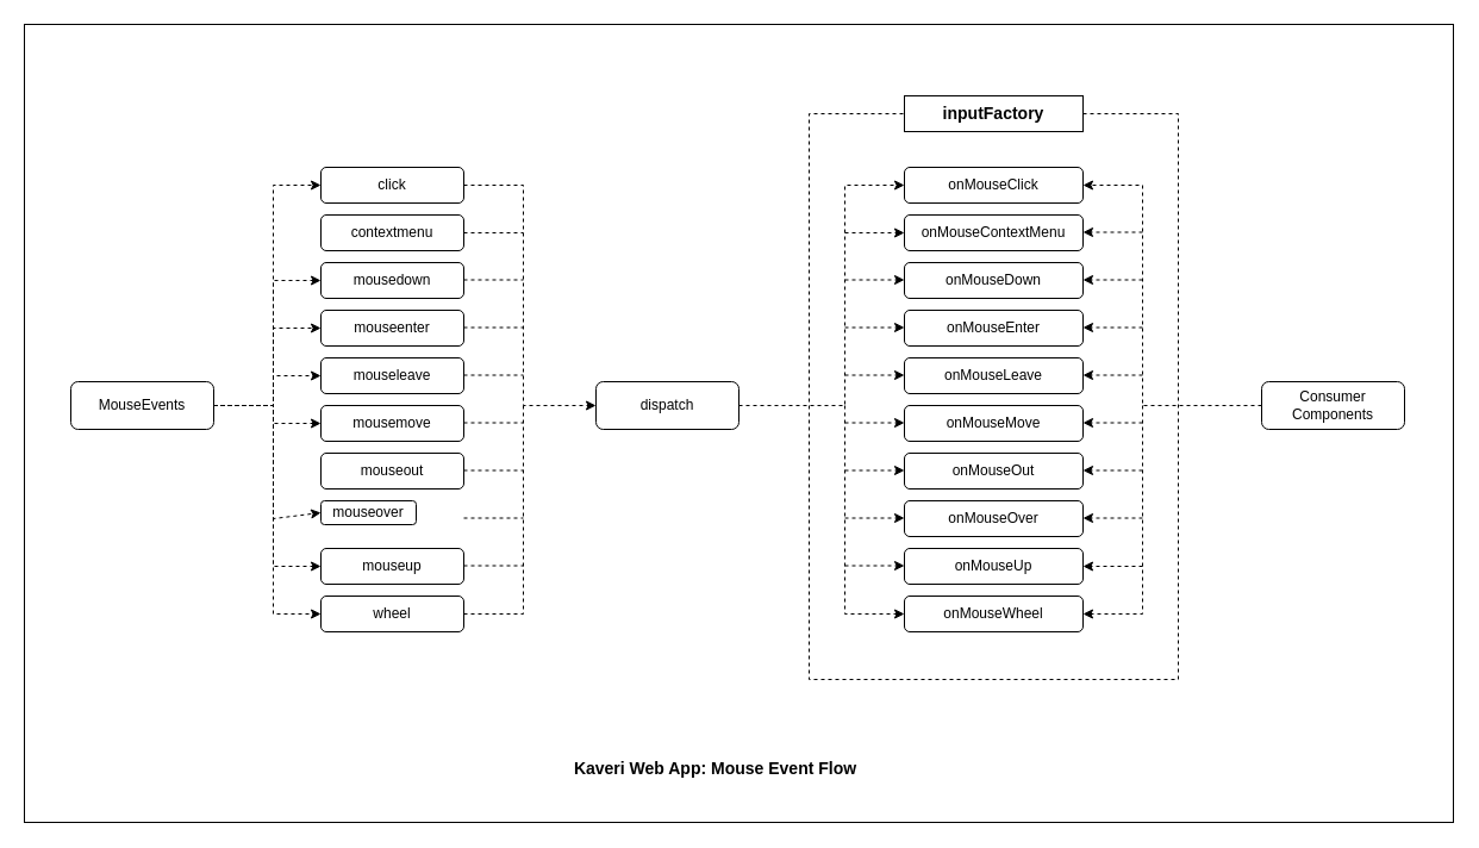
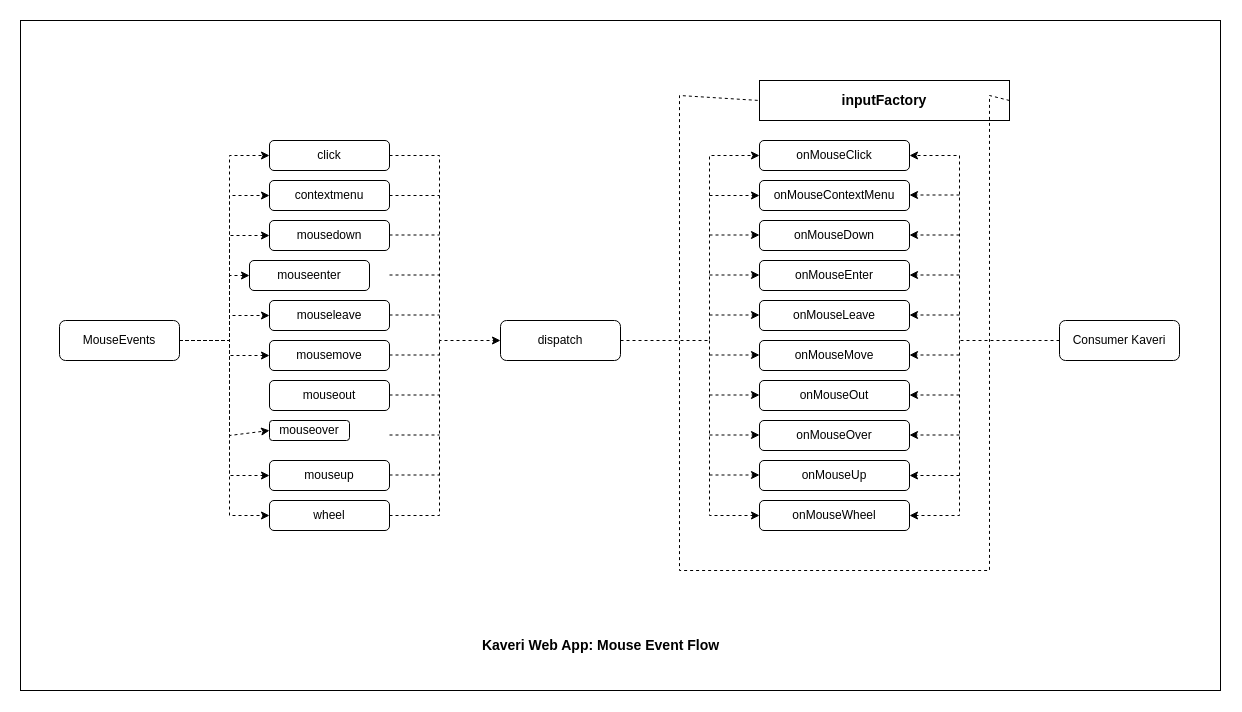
  <mxCell id="0" />
  <mxCell id="1" parent="0" />
  <mxCell id="2" value="MouseEvents" style="rounded=1;whiteSpace=wrap;html=1;" vertex="1" parent="1"><mxGeometry x="59" y="320" width="120" height="40" as="geometry" /></mxCell>
  <mxCell id="3" value="click" style="rounded=1;whiteSpace=wrap;html=1;" vertex="1" parent="1"><mxGeometry x="269" y="140" width="120" height="30" as="geometry" /></mxCell>
  <mxCell id="4" value="contextmenu" style="rounded=1;whiteSpace=wrap;html=1;" vertex="1" parent="1"><mxGeometry x="269" y="180" width="120" height="30" as="geometry" /></mxCell>
  <mxCell id="5" value="mousedown" style="rounded=1;whiteSpace=wrap;html=1;" vertex="1" parent="1"><mxGeometry x="269" y="220" width="120" height="30" as="geometry" /></mxCell>
- <mxCell id="6" value="mouseenter" style="rounded=1;whiteSpace=wrap;html=1;" vertex="1" parent="1"><mxGeometry x="269" y="260" width="120" height="30" as="geometry" /></mxCell>
+ <mxCell id="6" value="mouseenter" style="rounded=1;whiteSpace=wrap;html=1;" vertex="1" parent="1"><mxGeometry x="249" y="260" width="120" height="30" as="geometry" /></mxCell>
  <mxCell id="7" value="mouseleave" style="rounded=1;whiteSpace=wrap;html=1;" vertex="1" parent="1"><mxGeometry x="269" y="300" width="120" height="30" as="geometry" /></mxCell>
  <mxCell id="8" value="mousemove" style="rounded=1;whiteSpace=wrap;html=1;" vertex="1" parent="1"><mxGeometry x="269" y="340" width="120" height="30" as="geometry" /></mxCell>
  <mxCell id="9" value="mouseout" style="rounded=1;whiteSpace=wrap;html=1;" vertex="1" parent="1"><mxGeometry x="269" y="380" width="120" height="30" as="geometry" /></mxCell>
  <mxCell id="10" value="mouseover" style="rounded=1;whiteSpace=wrap;html=1;" vertex="1" parent="1"><mxGeometry x="269" y="420" width="80" height="20" as="geometry" /></mxCell>
  <mxCell id="11" value="mouseup" style="rounded=1;whiteSpace=wrap;html=1;" vertex="1" parent="1"><mxGeometry x="269" y="460" width="120" height="30" as="geometry" /></mxCell>
  <mxCell id="12" value="wheel" style="rounded=1;whiteSpace=wrap;html=1;" vertex="1" parent="1"><mxGeometry x="269" y="500" width="120" height="30" as="geometry" /></mxCell>
  <mxCell id="13" value="dispatch" style="rounded=1;whiteSpace=wrap;html=1;" vertex="1" parent="1"><mxGeometry x="500" y="320" width="120" height="40" as="geometry" /></mxCell>
  <mxCell id="14" value="" style="group" vertex="1" connectable="0" parent="1"><mxGeometry x="759" y="140" width="150" height="390" as="geometry" /></mxCell>
  <mxCell id="15" value="onMouseClick" style="rounded=1;whiteSpace=wrap;html=1;" vertex="1" parent="14"><mxGeometry width="150" height="30" as="geometry" /></mxCell>
  <mxCell id="16" value="onMouseContextMenu" style="rounded=1;whiteSpace=wrap;html=1;" vertex="1" parent="14"><mxGeometry y="40" width="150" height="30" as="geometry" /></mxCell>
  <mxCell id="17" value="onMouseDown" style="rounded=1;whiteSpace=wrap;html=1;" vertex="1" parent="14"><mxGeometry y="80" width="150" height="30" as="geometry" /></mxCell>
  <mxCell id="18" value="onMouseEnter" style="rounded=1;whiteSpace=wrap;html=1;" vertex="1" parent="14"><mxGeometry y="120" width="150" height="30" as="geometry" /></mxCell>
  <mxCell id="19" value="onMouseLeave" style="rounded=1;whiteSpace=wrap;html=1;" vertex="1" parent="14"><mxGeometry y="160" width="150" height="30" as="geometry" /></mxCell>
  <mxCell id="20" value="onMouseMove" style="rounded=1;whiteSpace=wrap;html=1;" vertex="1" parent="14"><mxGeometry y="200" width="150" height="30" as="geometry" /></mxCell>
  <mxCell id="21" value="onMouseOut" style="rounded=1;whiteSpace=wrap;html=1;" vertex="1" parent="14"><mxGeometry y="240" width="150" height="30" as="geometry" /></mxCell>
  <mxCell id="22" value="onMouseOver" style="rounded=1;whiteSpace=wrap;html=1;" vertex="1" parent="14"><mxGeometry y="280" width="150" height="30" as="geometry" /></mxCell>
  <mxCell id="23" value="onMouseUp" style="rounded=1;whiteSpace=wrap;html=1;" vertex="1" parent="14"><mxGeometry y="320" width="150" height="30" as="geometry" /></mxCell>
  <mxCell id="24" value="onMouseWheel" style="rounded=1;whiteSpace=wrap;html=1;" vertex="1" parent="14"><mxGeometry y="360" width="150" height="30" as="geometry" /></mxCell>
- <mxCell id="25" value="&lt;font style=&quot;font-size: 14px;&quot;&gt;&lt;b&gt;inputFactory&lt;/b&gt;&lt;/font&gt;" style="rounded=0;whiteSpace=wrap;html=1;" vertex="1" parent="1"><mxGeometry x="759" y="80" width="150" height="30" as="geometry" /></mxCell>
+ <mxCell id="25" value="&lt;font style=&quot;font-size: 14px;&quot;&gt;&lt;b&gt;inputFactory&lt;/b&gt;&lt;/font&gt;" style="rounded=0;whiteSpace=wrap;html=1;" vertex="1" parent="1"><mxGeometry x="759" y="80" width="250" height="40" as="geometry" /></mxCell>
  <mxCell id="26" value="" style="endArrow=none;dashed=1;html=1;rounded=0;entryX=0;entryY=0.5;entryDx=0;entryDy=0;exitX=1;exitY=0.5;exitDx=0;exitDy=0;" edge="1" parent="1" source="25" target="25"><mxGeometry width="50" height="50" relative="1" as="geometry"><mxPoint x="959" y="90" as="sourcePoint" /><mxPoint x="669" y="320" as="targetPoint" /><Array as="points"><mxPoint x="989" y="95" /><mxPoint x="989" y="570" /><mxPoint x="679" y="570" /><mxPoint x="679" y="95" /></Array></mxGeometry></mxCell>
  <mxCell id="27" value="" style="group" vertex="1" connectable="0" parent="1"><mxGeometry x="229" y="155" height="360" as="geometry" /></mxCell>
  <mxCell id="28" value="" style="endArrow=classic;html=1;rounded=0;exitX=1;exitY=0.5;exitDx=0;exitDy=0;entryX=0;entryY=0.5;entryDx=0;entryDy=0;dashed=1;" edge="1" parent="27" source="2" target="3"><mxGeometry width="50" height="50" relative="1" as="geometry"><mxPoint x="390" y="215" as="sourcePoint" /><mxPoint x="440" y="165" as="targetPoint" /><Array as="points"><mxPoint y="185" /><mxPoint /></Array></mxGeometry></mxCell>
+ <mxCell id="29" value="" style="endArrow=classic;html=1;rounded=0;exitX=1;exitY=0.5;exitDx=0;exitDy=0;entryX=0;entryY=0.5;entryDx=0;entryDy=0;dashed=1;" edge="1" parent="27" source="2" target="4"><mxGeometry width="50" height="50" relative="1" as="geometry"><mxPoint x="390" y="215" as="sourcePoint" /><mxPoint x="440" y="165" as="targetPoint" /><Array as="points"><mxPoint y="185" /><mxPoint y="40" /></Array></mxGeometry></mxCell>
  <mxCell id="30" value="" style="endArrow=classic;html=1;rounded=0;exitX=1;exitY=0.5;exitDx=0;exitDy=0;entryX=0;entryY=0.5;entryDx=0;entryDy=0;dashed=1;" edge="1" parent="27" source="2" target="5"><mxGeometry width="50" height="50" relative="1" as="geometry"><mxPoint x="390" y="215" as="sourcePoint" /><mxPoint x="440" y="165" as="targetPoint" /><Array as="points"><mxPoint y="185" /><mxPoint y="80" /></Array></mxGeometry></mxCell>
  <mxCell id="31" value="" style="endArrow=classic;html=1;rounded=0;exitX=1;exitY=0.5;exitDx=0;exitDy=0;entryX=0;entryY=0.5;entryDx=0;entryDy=0;dashed=1;" edge="1" parent="27" source="2" target="6"><mxGeometry width="50" height="50" relative="1" as="geometry"><mxPoint x="390" y="215" as="sourcePoint" /><mxPoint x="440" y="165" as="targetPoint" /><Array as="points"><mxPoint y="185" /><mxPoint y="120" /></Array></mxGeometry></mxCell>
  <mxCell id="32" value="" style="endArrow=classic;html=1;rounded=0;exitX=1;exitY=0.5;exitDx=0;exitDy=0;entryX=0;entryY=0.5;entryDx=0;entryDy=0;dashed=1;" edge="1" parent="27" source="2" target="7"><mxGeometry width="50" height="50" relative="1" as="geometry"><mxPoint x="390" y="215" as="sourcePoint" /><mxPoint x="440" y="165" as="targetPoint" /><Array as="points"><mxPoint y="185" /><mxPoint y="160" /></Array></mxGeometry></mxCell>
  <mxCell id="33" value="" style="endArrow=classic;html=1;rounded=0;exitX=1;exitY=0.5;exitDx=0;exitDy=0;entryX=0;entryY=0.5;entryDx=0;entryDy=0;dashed=1;" edge="1" parent="27" source="2" target="8"><mxGeometry width="50" height="50" relative="1" as="geometry"><mxPoint x="390" y="215" as="sourcePoint" /><mxPoint x="440" y="165" as="targetPoint" /><Array as="points"><mxPoint y="185" /><mxPoint y="200" /></Array></mxGeometry></mxCell>
  <mxCell id="34" value="" style="endArrow=classic;html=1;rounded=0;exitX=1;exitY=0.5;exitDx=0;exitDy=0;entryX=0;entryY=0.5;entryDx=0;entryDy=0;dashed=1;" edge="1" parent="27" source="2" target="10"><mxGeometry width="50" height="50" relative="1" as="geometry"><mxPoint x="390" y="215" as="sourcePoint" /><mxPoint x="440" y="165" as="targetPoint" /><Array as="points"><mxPoint y="185" /><mxPoint y="280" /></Array></mxGeometry></mxCell>
  <mxCell id="35" value="" style="endArrow=classic;html=1;rounded=0;exitX=1;exitY=0.5;exitDx=0;exitDy=0;entryX=0;entryY=0.5;entryDx=0;entryDy=0;dashed=1;" edge="1" parent="27" source="2" target="11"><mxGeometry width="50" height="50" relative="1" as="geometry"><mxPoint x="390" y="215" as="sourcePoint" /><mxPoint x="440" y="165" as="targetPoint" /><Array as="points"><mxPoint y="185" /><mxPoint y="320" /></Array></mxGeometry></mxCell>
  <mxCell id="36" value="" style="endArrow=classic;html=1;rounded=0;exitX=1;exitY=0.5;exitDx=0;exitDy=0;entryX=0;entryY=0.5;entryDx=0;entryDy=0;dashed=1;" edge="1" parent="27" source="2" target="12"><mxGeometry width="50" height="50" relative="1" as="geometry"><mxPoint x="390" y="215" as="sourcePoint" /><mxPoint x="440" y="165" as="targetPoint" /><Array as="points"><mxPoint y="185" /><mxPoint y="360" /></Array></mxGeometry></mxCell>
  <mxCell id="37" value="" style="group" vertex="1" connectable="0" parent="1"><mxGeometry x="389" y="155" width="50" height="360" as="geometry" /></mxCell>
  <mxCell id="38" value="" style="endArrow=classic;html=1;rounded=0;exitX=1;exitY=0.5;exitDx=0;exitDy=0;entryX=0;entryY=0.5;entryDx=0;entryDy=0;dashed=1;" edge="1" parent="37" source="3" target="13"><mxGeometry width="50" height="50" relative="1" as="geometry"><mxPoint x="230" y="215" as="sourcePoint" /><mxPoint x="280" y="165" as="targetPoint" /><Array as="points"><mxPoint x="50" /><mxPoint x="50" y="185" /></Array></mxGeometry></mxCell>
  <mxCell id="39" value="" style="endArrow=none;html=1;rounded=0;exitX=1;exitY=0.5;exitDx=0;exitDy=0;dashed=1;" edge="1" parent="37" source="12"><mxGeometry width="50" height="50" relative="1" as="geometry"><mxPoint x="230" y="215" as="sourcePoint" /><mxPoint x="50" y="185" as="targetPoint" /><Array as="points"><mxPoint x="50" y="360" /></Array></mxGeometry></mxCell>
  <mxCell id="40" value="" style="endArrow=none;html=1;rounded=0;exitX=1;exitY=0.5;exitDx=0;exitDy=0;dashed=1;" edge="1" parent="37" source="4"><mxGeometry width="50" height="50" relative="1" as="geometry"><mxPoint x="230" y="215" as="sourcePoint" /><mxPoint x="50" y="40" as="targetPoint" /></mxGeometry></mxCell>
  <mxCell id="41" value="" style="endArrow=none;html=1;rounded=0;exitX=1;exitY=0.5;exitDx=0;exitDy=0;dashed=1;" edge="1" parent="37"><mxGeometry width="50" height="50" relative="1" as="geometry"><mxPoint y="79.5" as="sourcePoint" /><mxPoint x="50" y="79.5" as="targetPoint" /></mxGeometry></mxCell>
  <mxCell id="42" value="" style="endArrow=none;html=1;rounded=0;exitX=1;exitY=0.5;exitDx=0;exitDy=0;dashed=1;" edge="1" parent="37"><mxGeometry width="50" height="50" relative="1" as="geometry"><mxPoint y="119.5" as="sourcePoint" /><mxPoint x="50" y="119.5" as="targetPoint" /></mxGeometry></mxCell>
  <mxCell id="43" value="" style="endArrow=none;html=1;rounded=0;exitX=1;exitY=0.5;exitDx=0;exitDy=0;dashed=1;" edge="1" parent="37"><mxGeometry width="50" height="50" relative="1" as="geometry"><mxPoint y="159.5" as="sourcePoint" /><mxPoint x="50" y="159.5" as="targetPoint" /></mxGeometry></mxCell>
  <mxCell id="44" value="" style="endArrow=none;html=1;rounded=0;exitX=1;exitY=0.5;exitDx=0;exitDy=0;dashed=1;" edge="1" parent="37"><mxGeometry width="50" height="50" relative="1" as="geometry"><mxPoint y="199.5" as="sourcePoint" /><mxPoint x="50" y="199.5" as="targetPoint" /></mxGeometry></mxCell>
  <mxCell id="45" value="" style="endArrow=none;html=1;rounded=0;exitX=1;exitY=0.5;exitDx=0;exitDy=0;dashed=1;" edge="1" parent="37"><mxGeometry width="50" height="50" relative="1" as="geometry"><mxPoint y="239.5" as="sourcePoint" /><mxPoint x="50" y="239.5" as="targetPoint" /></mxGeometry></mxCell>
  <mxCell id="46" value="" style="endArrow=none;html=1;rounded=0;exitX=1;exitY=0.5;exitDx=0;exitDy=0;dashed=1;" edge="1" parent="37"><mxGeometry width="50" height="50" relative="1" as="geometry"><mxPoint y="279.5" as="sourcePoint" /><mxPoint x="50" y="279.5" as="targetPoint" /></mxGeometry></mxCell>
  <mxCell id="47" value="" style="endArrow=none;html=1;rounded=0;exitX=1;exitY=0.5;exitDx=0;exitDy=0;dashed=1;" edge="1" parent="37"><mxGeometry width="50" height="50" relative="1" as="geometry"><mxPoint y="319.5" as="sourcePoint" /><mxPoint x="50" y="319.5" as="targetPoint" /></mxGeometry></mxCell>
  <mxCell id="48" value="" style="endArrow=classic;html=1;rounded=0;entryX=0;entryY=0.5;entryDx=0;entryDy=0;exitX=1;exitY=0.5;exitDx=0;exitDy=0;dashed=1;" edge="1" parent="1" source="13" target="15"><mxGeometry width="50" height="50" relative="1" as="geometry"><mxPoint x="619" y="370" as="sourcePoint" /><mxPoint x="669" y="320" as="targetPoint" /><Array as="points"><mxPoint x="709" y="340" /><mxPoint x="709" y="155" /></Array></mxGeometry></mxCell>
  <mxCell id="49" value="" style="endArrow=classic;html=1;rounded=0;entryX=0;entryY=0.5;entryDx=0;entryDy=0;dashed=1;" edge="1" parent="1" target="24"><mxGeometry width="50" height="50" relative="1" as="geometry"><mxPoint x="709" y="340" as="sourcePoint" /><mxPoint x="669" y="320" as="targetPoint" /><Array as="points"><mxPoint x="709" y="515" /></Array></mxGeometry></mxCell>
  <mxCell id="50" value="" style="endArrow=classic;html=1;rounded=0;entryX=0;entryY=0.5;entryDx=0;entryDy=0;dashed=1;" edge="1" parent="1" target="16"><mxGeometry width="50" height="50" relative="1" as="geometry"><mxPoint x="709" y="195" as="sourcePoint" /><mxPoint x="669" y="320" as="targetPoint" /></mxGeometry></mxCell>
  <mxCell id="51" value="" style="endArrow=classic;html=1;rounded=0;entryX=0;entryY=0.5;entryDx=0;entryDy=0;dashed=1;" edge="1" parent="1"><mxGeometry width="50" height="50" relative="1" as="geometry"><mxPoint x="709" y="234.5" as="sourcePoint" /><mxPoint x="759" y="234.5" as="targetPoint" /></mxGeometry></mxCell>
  <mxCell id="52" value="" style="endArrow=classic;html=1;rounded=0;entryX=0;entryY=0.5;entryDx=0;entryDy=0;dashed=1;" edge="1" parent="1"><mxGeometry width="50" height="50" relative="1" as="geometry"><mxPoint x="709" y="274.5" as="sourcePoint" /><mxPoint x="759" y="274.5" as="targetPoint" /></mxGeometry></mxCell>
  <mxCell id="53" value="" style="endArrow=classic;html=1;rounded=0;entryX=0;entryY=0.5;entryDx=0;entryDy=0;dashed=1;" edge="1" parent="1"><mxGeometry width="50" height="50" relative="1" as="geometry"><mxPoint x="709" y="314.5" as="sourcePoint" /><mxPoint x="759" y="314.5" as="targetPoint" /></mxGeometry></mxCell>
  <mxCell id="54" value="" style="endArrow=classic;html=1;rounded=0;entryX=0;entryY=0.5;entryDx=0;entryDy=0;dashed=1;" edge="1" parent="1"><mxGeometry width="50" height="50" relative="1" as="geometry"><mxPoint x="709" y="354.5" as="sourcePoint" /><mxPoint x="759" y="354.5" as="targetPoint" /></mxGeometry></mxCell>
  <mxCell id="55" value="" style="endArrow=classic;html=1;rounded=0;entryX=0;entryY=0.5;entryDx=0;entryDy=0;dashed=1;" edge="1" parent="1"><mxGeometry width="50" height="50" relative="1" as="geometry"><mxPoint x="709" y="394.5" as="sourcePoint" /><mxPoint x="759" y="394.5" as="targetPoint" /></mxGeometry></mxCell>
  <mxCell id="56" value="" style="endArrow=classic;html=1;rounded=0;entryX=0;entryY=0.5;entryDx=0;entryDy=0;dashed=1;" edge="1" parent="1"><mxGeometry width="50" height="50" relative="1" as="geometry"><mxPoint x="709" y="434.5" as="sourcePoint" /><mxPoint x="759" y="434.5" as="targetPoint" /></mxGeometry></mxCell>
  <mxCell id="57" value="" style="endArrow=classic;html=1;rounded=0;entryX=0;entryY=0.5;entryDx=0;entryDy=0;dashed=1;" edge="1" parent="1"><mxGeometry width="50" height="50" relative="1" as="geometry"><mxPoint x="709" y="474.5" as="sourcePoint" /><mxPoint x="759" y="474.5" as="targetPoint" /></mxGeometry></mxCell>
- <mxCell id="58" value="Consumer Components" style="rounded=1;whiteSpace=wrap;html=1;" vertex="1" parent="1"><mxGeometry x="1059" y="320" width="120" height="40" as="geometry" /></mxCell>
+ <mxCell id="58" value="Consumer Kaveri" style="rounded=1;whiteSpace=wrap;html=1;" vertex="1" parent="1"><mxGeometry x="1059" y="320" width="120" height="40" as="geometry" /></mxCell>
  <mxCell id="59" value="" style="endArrow=classic;html=1;rounded=0;entryX=1;entryY=0.5;entryDx=0;entryDy=0;exitX=0;exitY=0.5;exitDx=0;exitDy=0;dashed=1;" edge="1" parent="1" source="58" target="15"><mxGeometry width="50" height="50" relative="1" as="geometry"><mxPoint x="619" y="370" as="sourcePoint" /><mxPoint x="669" y="320" as="targetPoint" /><Array as="points"><mxPoint x="959" y="340" /><mxPoint x="959" y="155" /></Array></mxGeometry></mxCell>
  <mxCell id="60" value="" style="endArrow=classic;html=1;rounded=0;entryX=1;entryY=0.5;entryDx=0;entryDy=0;dashed=1;" edge="1" parent="1" target="24"><mxGeometry width="50" height="50" relative="1" as="geometry"><mxPoint x="959" y="340" as="sourcePoint" /><mxPoint x="669" y="320" as="targetPoint" /><Array as="points"><mxPoint x="959" y="515" /></Array></mxGeometry></mxCell>
  <mxCell id="61" value="" style="endArrow=classic;html=1;rounded=0;entryX=1;entryY=0.5;entryDx=0;entryDy=0;dashed=1;" edge="1" parent="1" target="23"><mxGeometry width="50" height="50" relative="1" as="geometry"><mxPoint x="959" y="475" as="sourcePoint" /><mxPoint x="669" y="320" as="targetPoint" /></mxGeometry></mxCell>
  <mxCell id="62" value="" style="endArrow=classic;html=1;rounded=0;entryX=1;entryY=0.5;entryDx=0;entryDy=0;dashed=1;" edge="1" parent="1"><mxGeometry width="50" height="50" relative="1" as="geometry"><mxPoint x="959" y="434.5" as="sourcePoint" /><mxPoint x="909" y="434.5" as="targetPoint" /></mxGeometry></mxCell>
  <mxCell id="63" value="" style="endArrow=classic;html=1;rounded=0;entryX=1;entryY=0.5;entryDx=0;entryDy=0;dashed=1;" edge="1" parent="1"><mxGeometry width="50" height="50" relative="1" as="geometry"><mxPoint x="959" y="394.5" as="sourcePoint" /><mxPoint x="909" y="394.5" as="targetPoint" /></mxGeometry></mxCell>
  <mxCell id="64" value="" style="endArrow=classic;html=1;rounded=0;entryX=1;entryY=0.5;entryDx=0;entryDy=0;dashed=1;" edge="1" parent="1"><mxGeometry width="50" height="50" relative="1" as="geometry"><mxPoint x="959" y="354.5" as="sourcePoint" /><mxPoint x="909" y="354.5" as="targetPoint" /></mxGeometry></mxCell>
  <mxCell id="65" value="" style="endArrow=classic;html=1;rounded=0;entryX=1;entryY=0.5;entryDx=0;entryDy=0;dashed=1;" edge="1" parent="1"><mxGeometry width="50" height="50" relative="1" as="geometry"><mxPoint x="959" y="314.5" as="sourcePoint" /><mxPoint x="909" y="314.5" as="targetPoint" /></mxGeometry></mxCell>
  <mxCell id="66" value="" style="endArrow=classic;html=1;rounded=0;entryX=1;entryY=0.5;entryDx=0;entryDy=0;dashed=1;" edge="1" parent="1"><mxGeometry width="50" height="50" relative="1" as="geometry"><mxPoint x="959" y="274.5" as="sourcePoint" /><mxPoint x="909" y="274.5" as="targetPoint" /></mxGeometry></mxCell>
  <mxCell id="67" value="" style="endArrow=classic;html=1;rounded=0;entryX=1;entryY=0.5;entryDx=0;entryDy=0;dashed=1;" edge="1" parent="1"><mxGeometry width="50" height="50" relative="1" as="geometry"><mxPoint x="959" y="234.5" as="sourcePoint" /><mxPoint x="909" y="234.5" as="targetPoint" /></mxGeometry></mxCell>
  <mxCell id="68" value="" style="endArrow=classic;html=1;rounded=0;entryX=1;entryY=0.5;entryDx=0;entryDy=0;dashed=1;" edge="1" parent="1"><mxGeometry width="50" height="50" relative="1" as="geometry"><mxPoint x="959" y="194.5" as="sourcePoint" /><mxPoint x="909" y="194.5" as="targetPoint" /></mxGeometry></mxCell>
  <mxCell id="69" value="&lt;b&gt;&lt;font style=&quot;font-size: 14px;&quot;&gt;Kaveri Web App: Mouse Event Flow&lt;/font&gt;&lt;/b&gt;" style="text;html=1;align=center;verticalAlign=middle;resizable=0;points=[];autosize=1;strokeColor=none;fillColor=none;" vertex="1" parent="1"><mxGeometry x="470" y="630" width="260" height="30" as="geometry" /></mxCell>
  <mxCell id="70" value="" style="rounded=0;whiteSpace=wrap;html=1;fillColor=none;" vertex="1" parent="1"><mxGeometry x="20" y="20" width="1200" height="670" as="geometry" /></mxCell>
